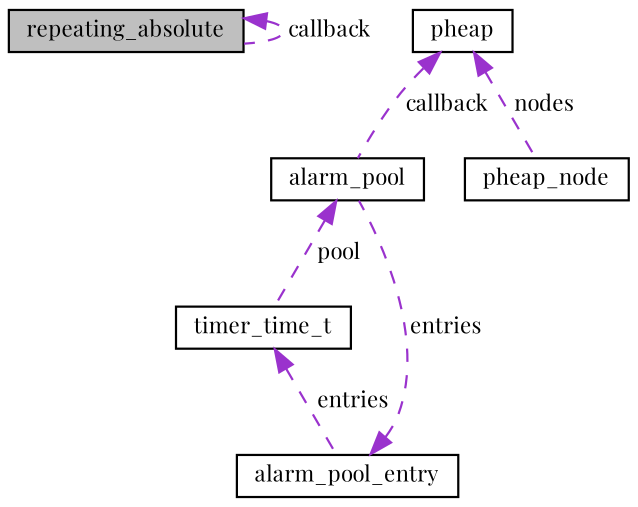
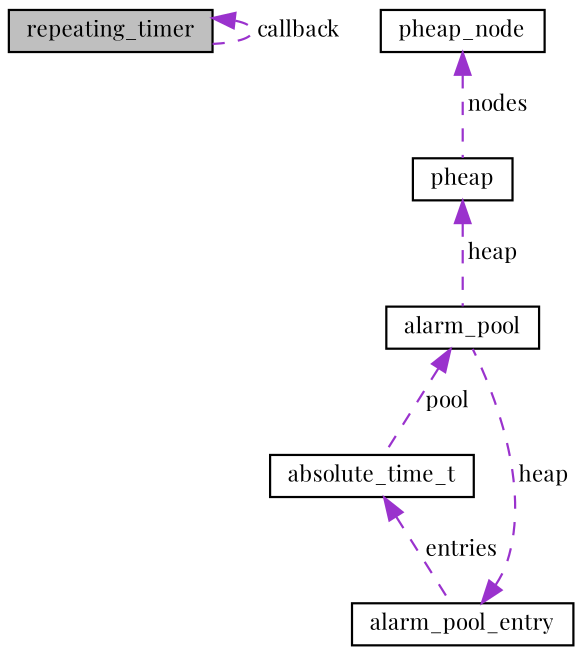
  digraph {
    fontname="Playfair Display"
    node [color=black fillcolor=white fontname="Playfair Display" fontsize=10 shape=record style=filled]
    edge [color=darkorchid3 dir=back fontname="Playfair Display" fontsize=10 labelfontname=Helvetica labelfontsize=10 style=dashed]
-   n1 [fillcolor=grey75 fontcolor=black height=0.2 label=repeating_absolute width=0.4]
+   n1 [fillcolor=grey75 fontcolor=black height=0.2 label=repeating_timer width=0.4]
    n2 [height=0.2 label=alarm_pool width=0.4]
-   n3 [height=0.2 label=timer_time_t width=0.4]
+   n3 [height=0.2 label=absolute_time_t width=0.4]
    n4 [height=0.2 label=pheap width=0.4]
    n5 [height=0.2 label=pheap_node width=0.4]
    n6 [height=0.2 label=alarm_pool_entry width=0.4]
    n1 -> n1 [label=" callback"]
    n2 -> n3 [label=" pool"]
    n3 -> n6 [label=" entries"]
-   n4 -> n2 [label=" callback"]
-   n4 -> n5 [label=" nodes"]
-   n6 -> n2 [label=" entries"]
+   n4 -> n2 [label=" heap"]
+   n5 -> n4 [label=" nodes"]
+   n6 -> n2 [label=" heap"]
  }
